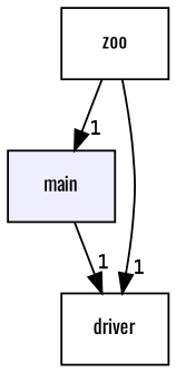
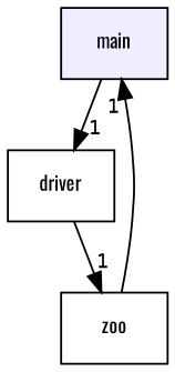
  digraph {
    compound=true
    fontname=Oswald
    node [fontname=Oswald fontsize=10 shape=box]
    edge [fontname=Oswald headlabel=1 labeldistance=1.5 labelfontname=Helvetica labelfontsize=10]
    n1 [fillcolor="#eeeeff" label=main pencolor=black style=filled]
    n2 [label=driver]
    n3 [label=zoo]
    n1 -> n2
-   n3 -> n2
+   n2 -> n3
    n3 -> n1
  }
